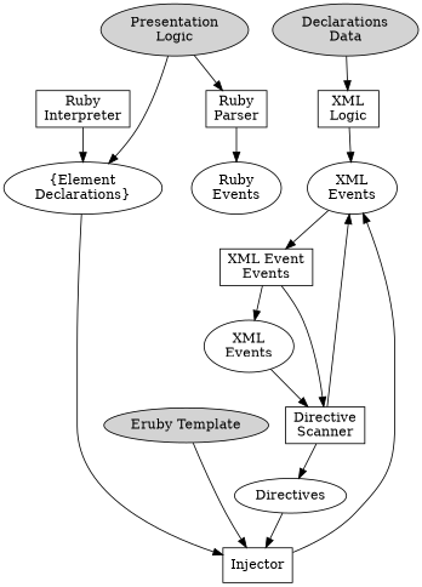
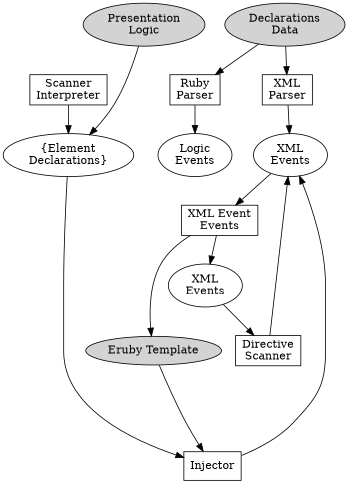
  digraph {
-   n1 [label="XML\nLogic" shape=box]
-   n2 [label="Ruby\nInterpreter" shape=box]
+   n1 [label="XML\nParser" shape=box]
+   n2 [label="Scanner\nInterpreter" shape=box]
    n3 [label="Ruby\nParser" shape=box]
    n4 [label="XML\nEvents"]
    n5 [label="{Element\nDeclarations}"]
-   n6 [label="Ruby\nEvents"]
+   n6 [label="Logic\nEvents"]
    n7 [label="Declarations\nData" style=filled]
    n8 [label="XML Event\nEvents" shape=box]
    n9 [label="Eruby Template" style=filled]
    n10 [label="XML\nEvents"]
    n11 [label=Injector shape=box]
    n12 [label="Directive\nScanner" shape=box]
-   n13 [label=Directives]
    n14 [label="Presentation\nLogic" style=filled]
    subgraph sub_1 {
      rank=same
      n1
      n2
      n3
    }
    n1 -> n4
    n2 -> n5
    n3 -> n6
    n4 -> n8
    n5 -> n11
    n7 -> n1
-   n8 -> n12
+   n8 -> n9
    n8 -> n10
    n9 -> n11
    n10 -> n12
    n11 -> n4
    n12 -> n4
-   n12 -> n13
-   n13 -> n11
-   n14 -> n3
+   n7 -> n3
    n14 -> n5
  }
